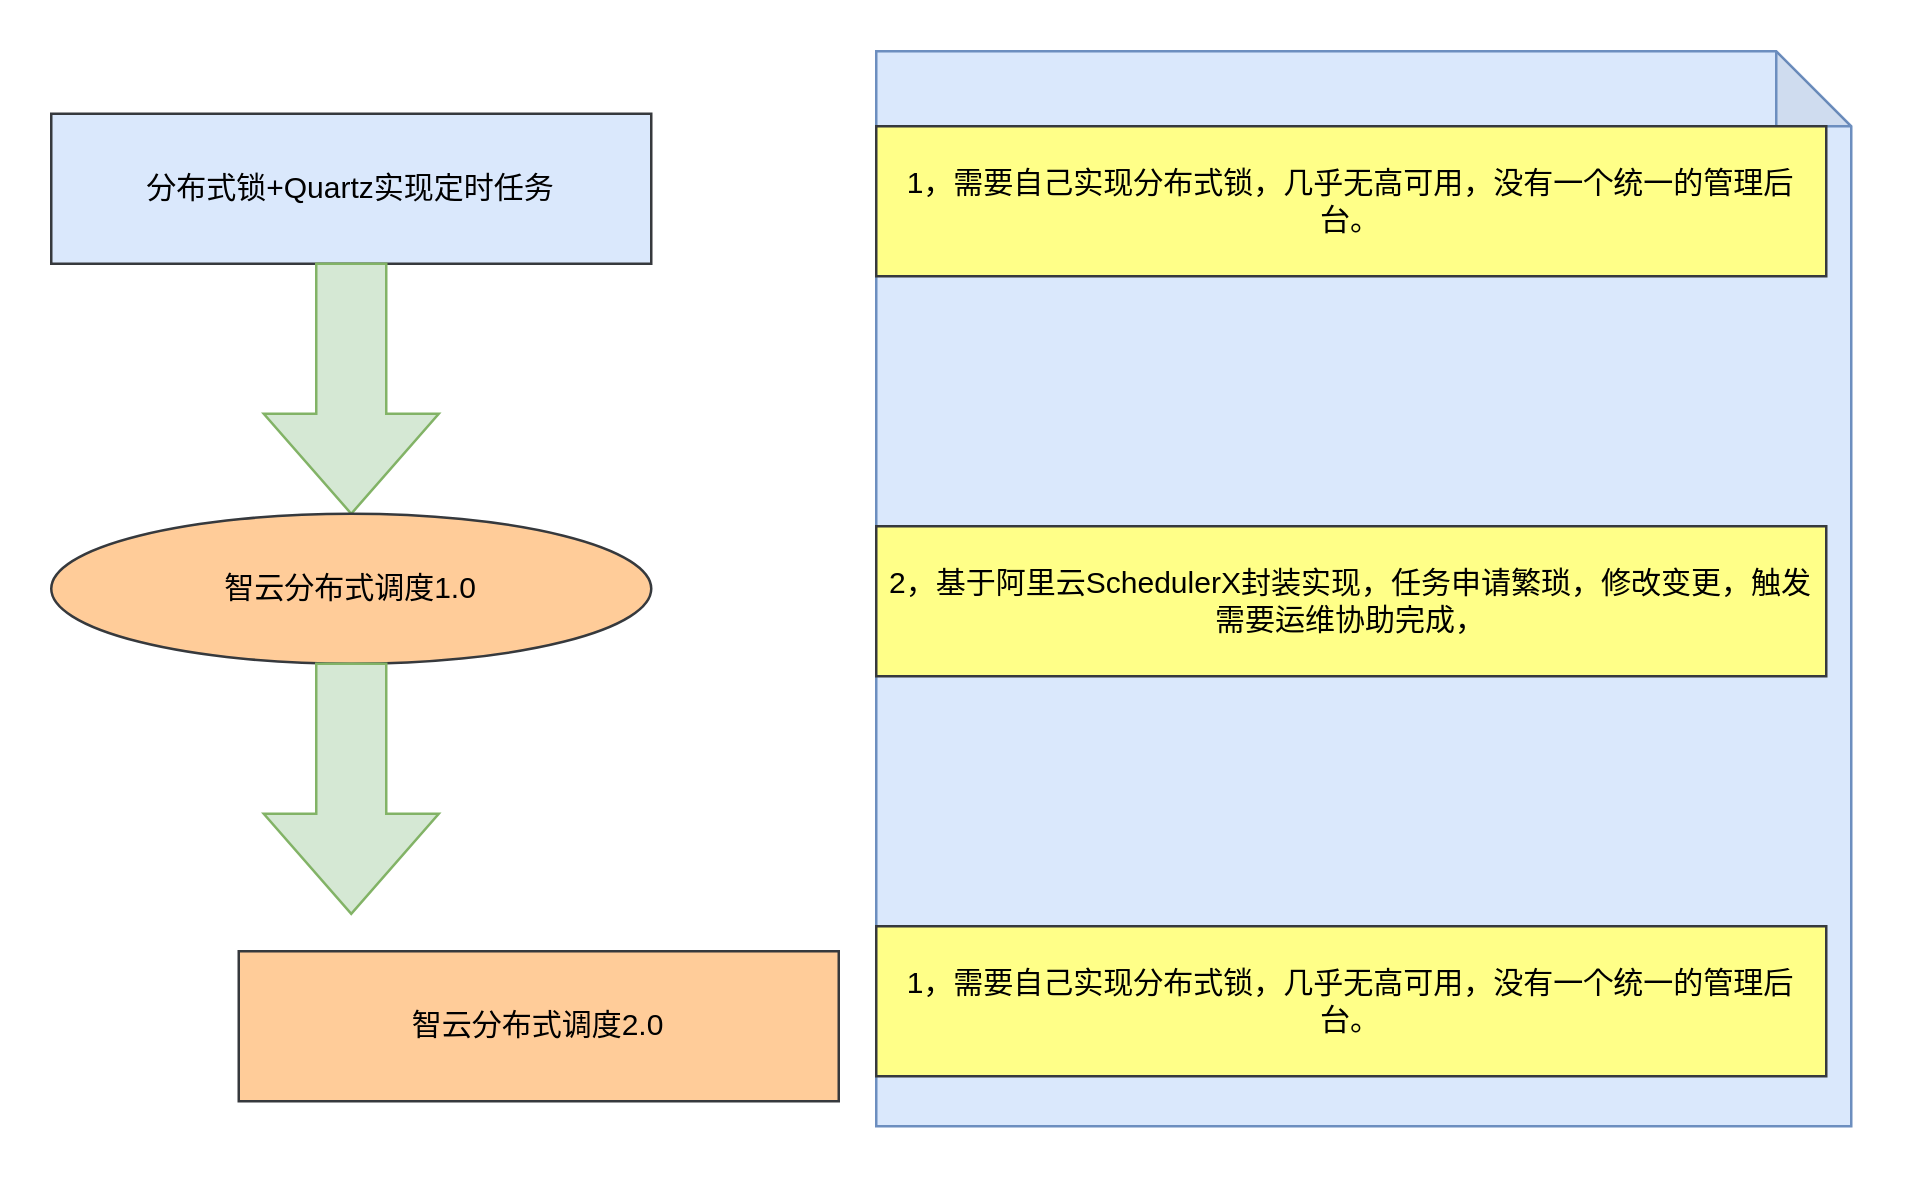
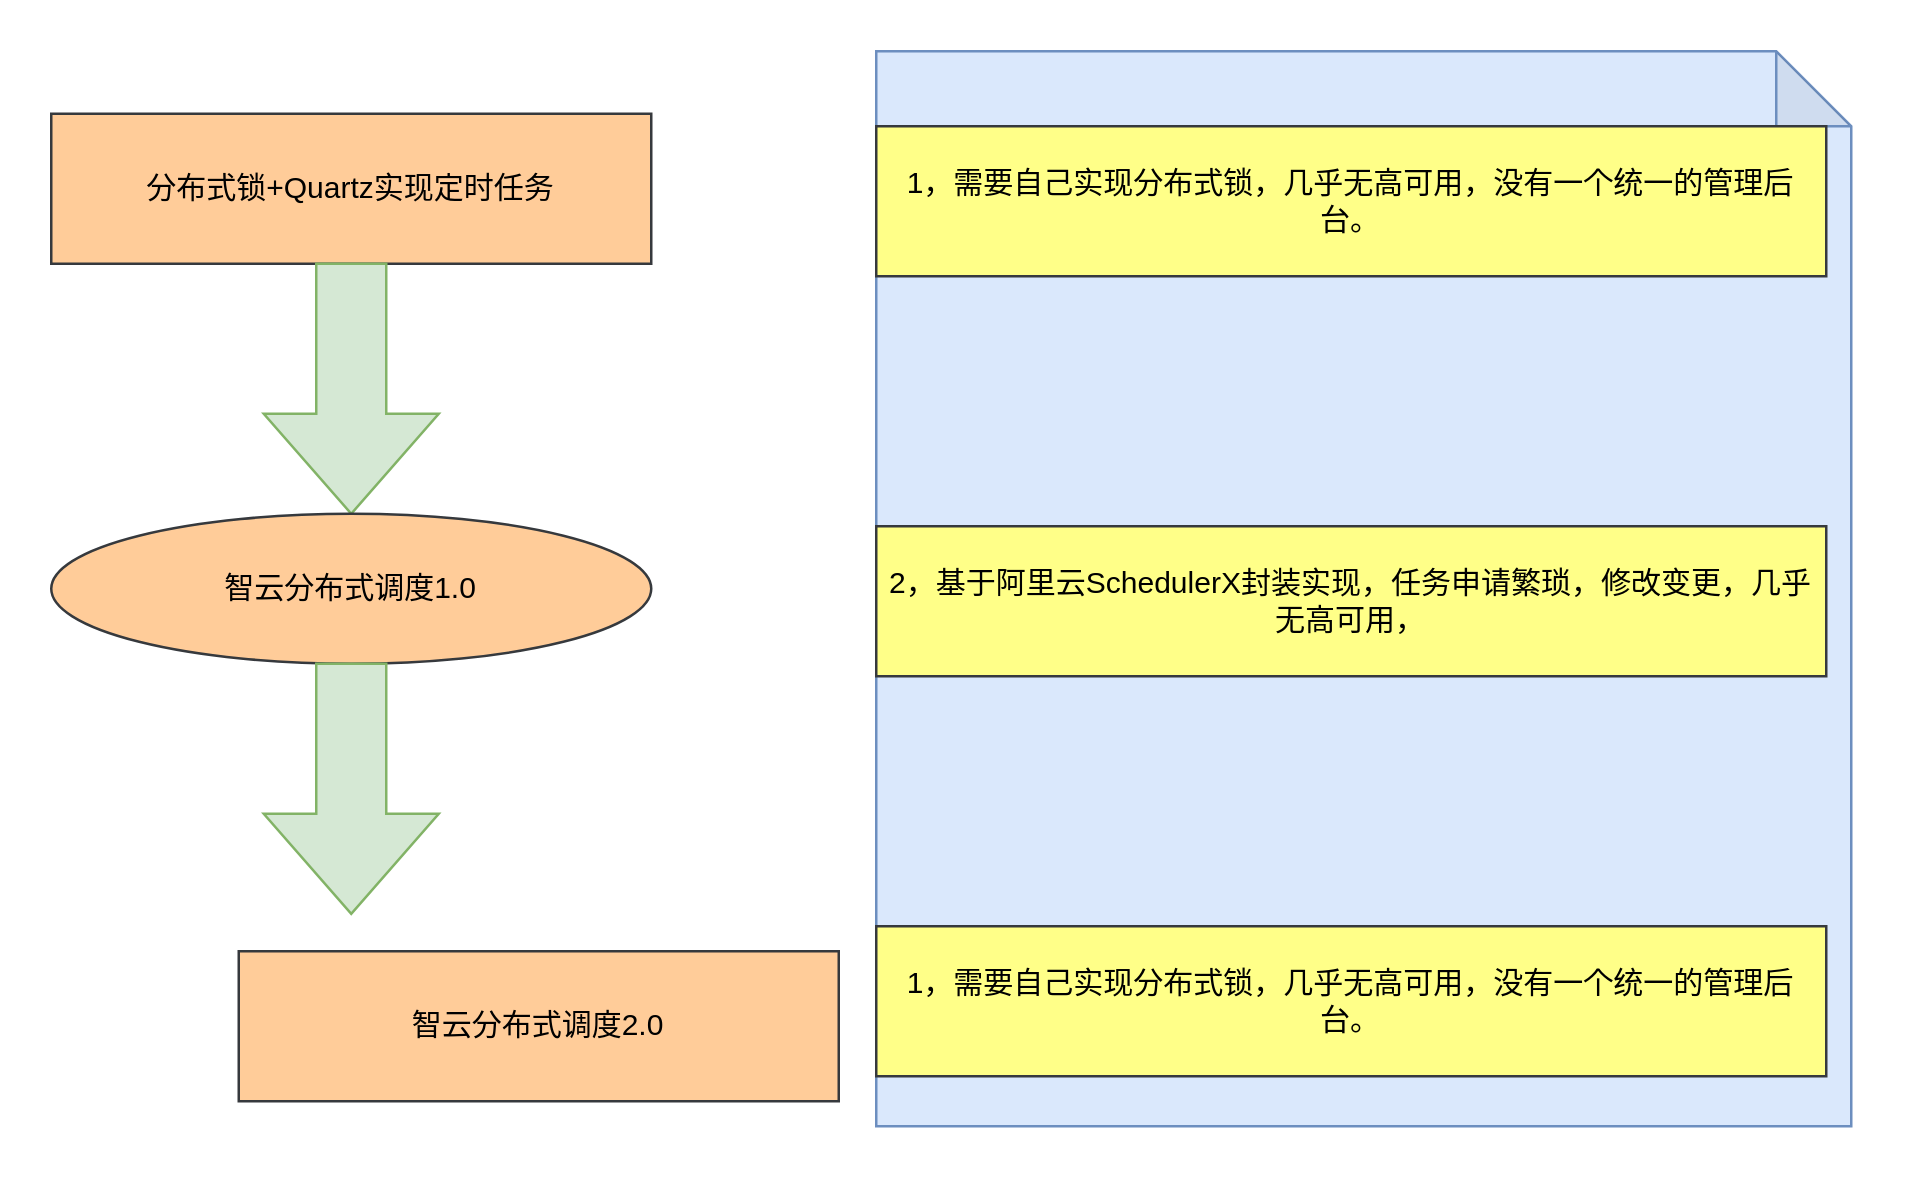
  <mxCell id="0" />
  <mxCell id="1" parent="0" />
- <mxCell id="2" value="分布式锁+Quartz实现定时任务" style="rounded=0;whiteSpace=wrap;html=1;strokeColor=#36393d;fillColor=#dae8fc;" vertex="1" parent="1"><mxGeometry x="20" y="45" width="240" height="60" as="geometry" /></mxCell>
+ <mxCell id="2" value="分布式锁+Quartz实现定时任务" style="rounded=0;whiteSpace=wrap;html=1;strokeColor=#36393d;fillColor=#ffcc99;" vertex="1" parent="1"><mxGeometry x="20" y="45" width="240" height="60" as="geometry" /></mxCell>
  <mxCell id="3" value="" style="shape=note;whiteSpace=wrap;html=1;backgroundOutline=1;darkOpacity=0.05;align=left;fillColor=#dae8fc;strokeColor=#6c8ebf;" vertex="1" parent="1"><mxGeometry x="350" y="20" width="390" height="430" as="geometry" /></mxCell>
  <mxCell id="4" value="&lt;span style=&quot;text-align: left&quot;&gt;1，需要自己实现分布式锁，几乎无高可用，没有一个统一的管理后台。&lt;/span&gt;" style="rounded=0;whiteSpace=wrap;html=1;strokeColor=#36393d;fillColor=#ffff88;" vertex="1" parent="1"><mxGeometry x="350" y="50" width="380" height="60" as="geometry" /></mxCell>
  <mxCell id="5" value="" style="html=1;shadow=0;dashed=0;align=center;verticalAlign=middle;shape=mxgraph.arrows2.arrow;dy=0.6;dx=40;direction=south;notch=0;fillColor=#d5e8d4;strokeColor=#82b366;" vertex="1" parent="1"><mxGeometry x="105" y="105" width="70" height="100" as="geometry" /></mxCell>
  <mxCell id="6" value="智云分布式调度1.0" style="ellipse;whiteSpace=wrap;html=1;strokeColor=#36393d;fillColor=#ffcc99;" vertex="1" parent="1"><mxGeometry x="20" y="205" width="240" height="60" as="geometry" /></mxCell>
  <mxCell id="7" value="" style="html=1;shadow=0;dashed=0;align=center;verticalAlign=middle;shape=mxgraph.arrows2.arrow;dy=0.6;dx=40;direction=south;notch=0;fillColor=#d5e8d4;strokeColor=#82b366;" vertex="1" parent="1"><mxGeometry x="105" y="265" width="70" height="100" as="geometry" /></mxCell>
  <mxCell id="8" value="智云分布式调度2.0" style="rounded=0;whiteSpace=wrap;html=1;strokeColor=#36393d;fillColor=#ffcc99;" vertex="1" parent="1"><mxGeometry x="95" y="380" width="240" height="60" as="geometry" /></mxCell>
- <mxCell id="9" value="&lt;span style=&quot;text-align: left&quot;&gt;2，基于阿里云SchedulerX封装实现，任务申请繁琐，修改变更，触发需要运维协助完成，&lt;/span&gt;" style="rounded=0;whiteSpace=wrap;html=1;strokeColor=#36393d;fillColor=#ffff88;" vertex="1" parent="1"><mxGeometry x="350" y="210" width="380" height="60" as="geometry" /></mxCell>
+ <mxCell id="9" value="&lt;span style=&quot;text-align: left&quot;&gt;2，基于阿里云SchedulerX封装实现，任务申请繁琐，修改变更，几乎无高可用，&lt;/span&gt;" style="rounded=0;whiteSpace=wrap;html=1;strokeColor=#36393d;fillColor=#ffff88;" vertex="1" parent="1"><mxGeometry x="350" y="210" width="380" height="60" as="geometry" /></mxCell>
  <mxCell id="10" value="&lt;span style=&quot;text-align: left&quot;&gt;1，需要自己实现分布式锁，几乎无高可用，没有一个统一的管理后台。&lt;/span&gt;" style="rounded=0;whiteSpace=wrap;html=1;strokeColor=#36393d;fillColor=#ffff88;" vertex="1" parent="1"><mxGeometry x="350" y="370" width="380" height="60" as="geometry" /></mxCell>
